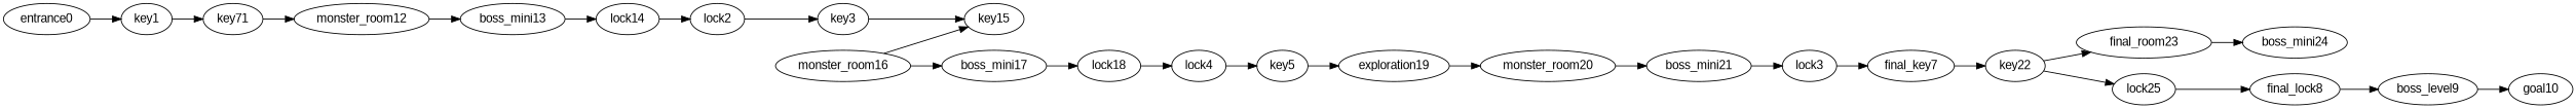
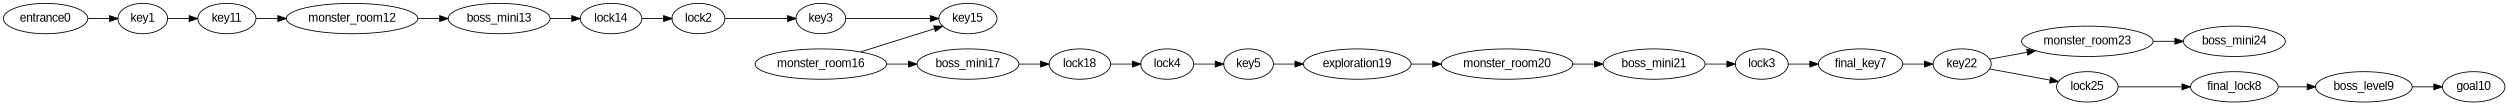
  digraph {
    fontname="Liberation Sans"
    rankdir=LR
    node [fontname="Liberation Sans"]
    edge [fontname="Liberation Sans"]
    entrance0
    key1
-   key11 [label=key71]
+   key11
    monster_room12
    boss_mini13
    lock2
    key3
    key15
    monster_room16
    boss_mini17
    lock4
    key5
    exploration19
    monster_room20
    boss_mini21
    n16 [label=lock3]
    final_key7
    key22
-   monster_room23 [label=final_room23]
+   monster_room23
    lock25
    boss_mini24
    final_lock8
    boss_level9
    goal10
    lock14
    lock18
    entrance0 -> key1
    key1 -> key11
    key11 -> monster_room12
    monster_room12 -> boss_mini13
    boss_mini13 -> lock14
    lock2 -> key3
    key3 -> key15
    monster_room16 -> key15
    monster_room16 -> boss_mini17
    boss_mini17 -> lock18
    lock4 -> key5
    key5 -> exploration19
    exploration19 -> monster_room20
    monster_room20 -> boss_mini21
    boss_mini21 -> n16
    n16 -> final_key7
    final_key7 -> key22
    key22 -> monster_room23
    key22 -> lock25
    monster_room23 -> boss_mini24
    lock25 -> final_lock8
    final_lock8 -> boss_level9
    boss_level9 -> goal10
    lock14 -> lock2
    lock18 -> lock4
  }
